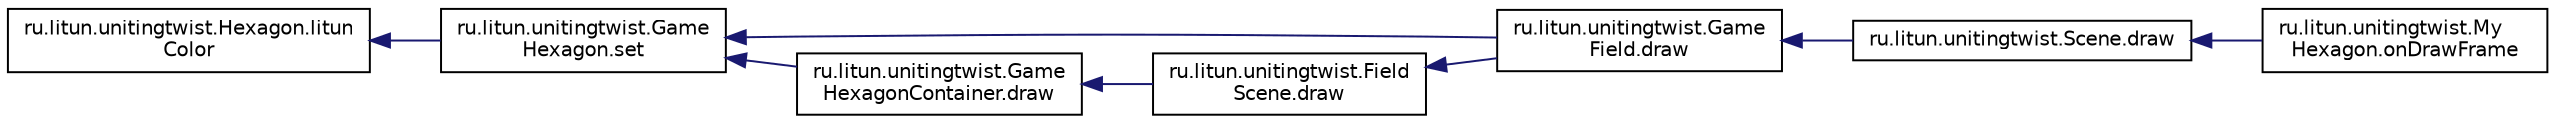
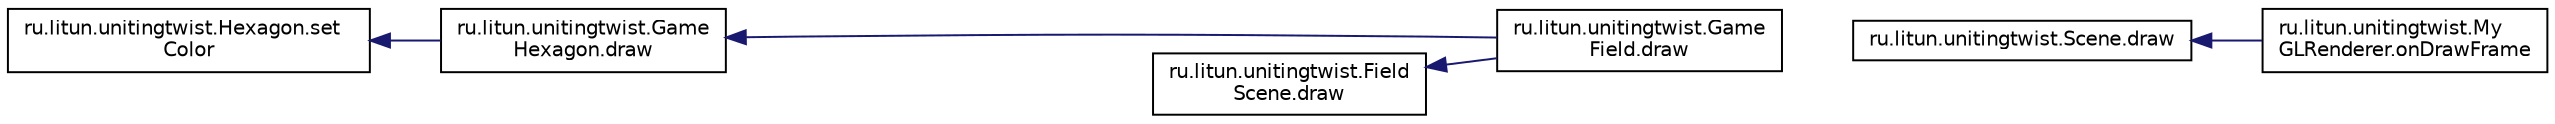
  digraph {
    rankdir=LR
    node [color=black fillcolor=white fontname=Helvetica fontsize=10 shape=record style=filled]
    edge [color=midnightblue dir=back fontname=Helvetica fontsize=10 labelfontname=Helvetica labelfontsize=10 style=solid]
-   n1 [height=0.2 label="ru.litun.unitingtwist.Hexagon.litun\lColor" width=0.4]
-   n2 [height=0.2 label="ru.litun.unitingtwist.Game\lHexagon.set" width=0.4]
+   n1 [height=0.2 label="ru.litun.unitingtwist.Hexagon.set\lColor" width=0.4]
+   n2 [height=0.2 label="ru.litun.unitingtwist.Game\lHexagon.draw" width=0.4]
    n3 [height=0.2 label="ru.litun.unitingtwist.Game\lField.draw" width=0.4]
-   n4 [height=0.2 label="ru.litun.unitingtwist.Game\lHexagonContainer.draw" width=0.4]
    n5 [height=0.2 label="ru.litun.unitingtwist.Scene.draw" width=0.4]
    n6 [height=0.2 label="ru.litun.unitingtwist.Field\lScene.draw" width=0.4]
-   n7 [height=0.2 label="ru.litun.unitingtwist.My\lHexagon.onDrawFrame" width=0.4]
+   n7 [height=0.2 label="ru.litun.unitingtwist.My\lGLRenderer.onDrawFrame" width=0.4]
    n1 -> n2
    n2 -> n3
-   n2 -> n4
-   n3 -> n5
-   n4 -> n6
    n5 -> n7
    n6 -> n3
  }
